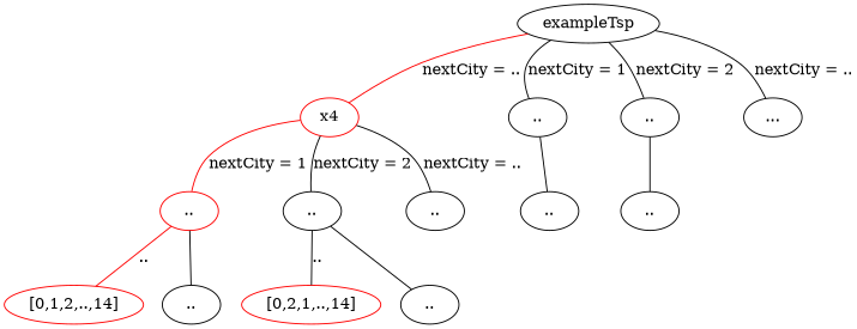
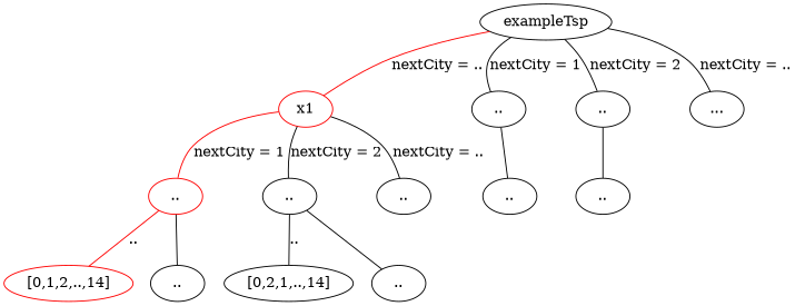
  graph {
    n1 [label=exampleTsp]
-   x1 [color=red label=x4]
+   x1 [color=red]
    n3 [label=".."]
    n4 [label=".."]
    n5 [label="..."]
    n6 [color=red label=".."]
    n7 [label=".."]
    n8 [label=".."]
    n9 [label=".."]
    n10 [label=".."]
    n11 [color=red label="[0,1,2,..,14]"]
    n12 [label=".."]
-   n13 [label="[0,2,1,..,14]" color=red]
+   n13 [label="[0,2,1,..,14]"]
    n14 [label=".."]
    n1 -- x1 [color=red label="nextCity = .."]
    n1 -- n3 [label="nextCity = 1"]
    n1 -- n4 [label="nextCity = 2"]
    n1 -- n5 [label="nextCity = .."]
    x1 -- n6 [color=red label="nextCity = 1"]
    x1 -- n7 [label="nextCity = 2"]
    x1 -- n8 [label="nextCity = .."]
    n3 -- n9
    n4 -- n10
    n6 -- n11 [color=red label=".."]
    n6 -- n12
    n7 -- n13 [label=".."]
    n7 -- n14
  }
